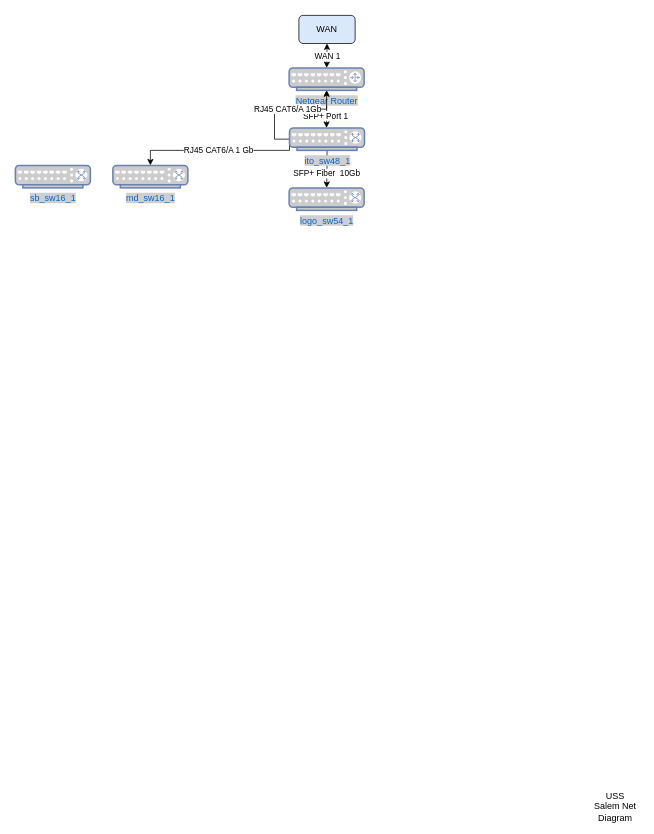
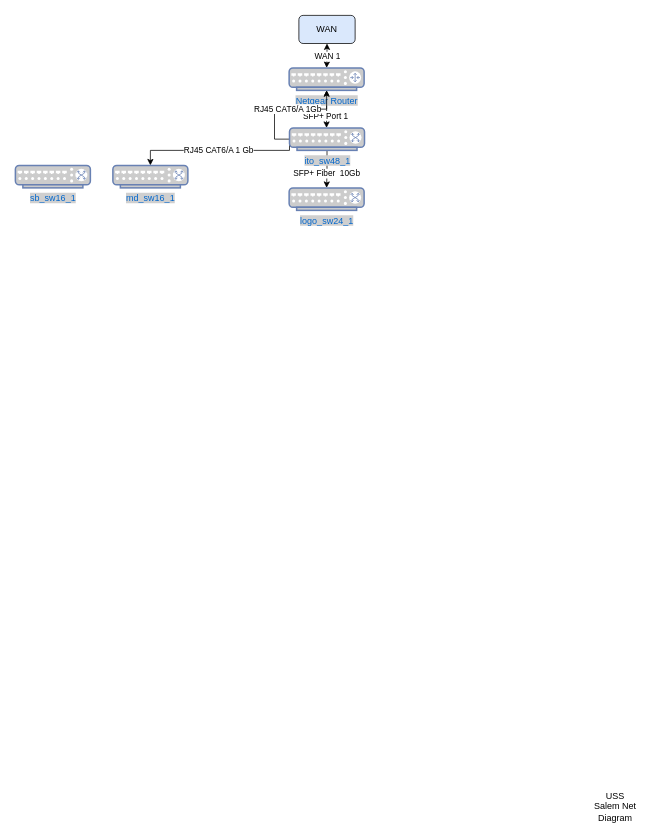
  <mxCell id="0" />
  <mxCell id="1" parent="0" />
  <mxCell id="2" value="USS Salem Net Diagram" style="text;html=1;strokeColor=none;fillColor=none;align=center;verticalAlign=middle;whiteSpace=wrap;rounded=0;" parent="1" vertex="1"><mxGeometry x="790" y="1060" width="60" height="30" as="geometry" /></mxCell>
  <mxCell id="3" value="SFP+ Port 1&amp;nbsp;" style="edgeStyle=orthogonalEdgeStyle;rounded=0;orthogonalLoop=1;jettySize=auto;html=1;exitX=0.5;exitY=1;exitDx=0;exitDy=0;exitPerimeter=0;entryX=0.461;entryY=0;entryDx=0;entryDy=0;entryPerimeter=0;startArrow=classic;startFill=1;endArrow=classic;endFill=1;" parent="1" source="4" edge="1"><mxGeometry x="0.335" relative="1" as="geometry"><mxPoint x="434.873" y="170" as="targetPoint" /><mxPoint as="offset" /></mxGeometry></mxCell>
  <mxCell id="4" value="Netgear Router" style="fontColor=#0066CC;verticalAlign=top;verticalLabelPosition=bottom;labelPosition=center;align=center;html=1;outlineConnect=0;fillColor=#CCCCCC;strokeColor=#6881B3;gradientColor=none;gradientDirection=north;strokeWidth=2;shape=mxgraph.networks.router;labelBackgroundColor=#CFCFCF;" parent="1" vertex="1"><mxGeometry x="385" y="90" width="100" height="30" as="geometry" /></mxCell>
  <mxCell id="5" value="WAN 1" style="edgeStyle=orthogonalEdgeStyle;rounded=0;orthogonalLoop=1;jettySize=auto;html=1;exitX=0.5;exitY=1;exitDx=0;exitDy=0;startArrow=classic;startFill=1;endArrow=classic;endFill=1;" parent="1" source="6" target="4" edge="1"><mxGeometry relative="1" as="geometry" /></mxCell>
  <mxCell id="6" value="WAN" style="rounded=1;whiteSpace=wrap;html=1;fillColor=#dae8fc;" parent="1" vertex="1"><mxGeometry x="398" y="20" width="75" height="37.5" as="geometry" /></mxCell>
  <mxCell id="7" value="RJ45 CAT6/A 1Gb" style="edgeStyle=orthogonalEdgeStyle;rounded=0;orthogonalLoop=1;jettySize=auto;html=1;exitX=0;exitY=0.5;exitDx=0;exitDy=0;exitPerimeter=0;" edge="1" parent="1" source="10" target="4"><mxGeometry relative="1" as="geometry" /></mxCell>
  <mxCell id="8" value="RJ45 CAT6/A 1 Gb" style="edgeStyle=orthogonalEdgeStyle;rounded=0;orthogonalLoop=1;jettySize=auto;html=1;exitX=0;exitY=0.5;exitDx=0;exitDy=0;exitPerimeter=0;" edge="1" parent="1" source="10" target="12"><mxGeometry relative="1" as="geometry"><mxPoint x="380" y="180" as="sourcePoint" /><Array as="points"><mxPoint x="386" y="200" /><mxPoint x="200" y="200" /></Array></mxGeometry></mxCell>
  <mxCell id="9" value="SFP+ Fiber&amp;nbsp; 10Gb" style="edgeStyle=orthogonalEdgeStyle;rounded=0;orthogonalLoop=1;jettySize=auto;html=1;" edge="1" parent="1" source="10" target="13"><mxGeometry x="0.208" relative="1" as="geometry"><mxPoint as="offset" /></mxGeometry></mxCell>
  <mxCell id="10" value="ito_sw48_1" style="fontColor=#0066CC;verticalAlign=top;verticalLabelPosition=bottom;labelPosition=center;align=center;html=1;outlineConnect=0;fillColor=#CCCCCC;strokeColor=#6881B3;gradientColor=none;gradientDirection=north;strokeWidth=2;shape=mxgraph.networks.switch;labelBackgroundColor=#CFCFCF;labelBorderColor=none;" parent="1" vertex="1"><mxGeometry x="385.5" y="170" width="100" height="30" as="geometry" /></mxCell>
  <mxCell id="11" value="sb_sw16_1" style="fontColor=#0066CC;verticalAlign=top;verticalLabelPosition=bottom;labelPosition=center;align=center;html=1;outlineConnect=0;fillColor=#CCCCCC;strokeColor=#6881B3;gradientColor=none;gradientDirection=north;strokeWidth=2;shape=mxgraph.networks.switch;labelBackgroundColor=#CFCFCF;labelBorderColor=none;" parent="1" vertex="1"><mxGeometry x="20" y="220" width="100" height="30" as="geometry" /></mxCell>
  <mxCell id="12" value="md_sw16_1" style="fontColor=#0066CC;verticalAlign=top;verticalLabelPosition=bottom;labelPosition=center;align=center;html=1;outlineConnect=0;fillColor=#CCCCCC;strokeColor=#6881B3;gradientColor=none;gradientDirection=north;strokeWidth=2;shape=mxgraph.networks.switch;labelBackgroundColor=#CFCFCF;labelBorderColor=none;" vertex="1" parent="1"><mxGeometry x="150" y="220" width="100" height="30" as="geometry" /></mxCell>
- <mxCell id="13" value="logo_sw54_1" style="fontColor=#0066CC;verticalAlign=top;verticalLabelPosition=bottom;labelPosition=center;align=center;html=1;outlineConnect=0;fillColor=#CCCCCC;strokeColor=#6881B3;gradientColor=none;gradientDirection=north;strokeWidth=2;shape=mxgraph.networks.switch;labelBackgroundColor=#CFCFCF;labelBorderColor=none;" vertex="1" parent="1"><mxGeometry x="385" y="250" width="100" height="30" as="geometry" /></mxCell>
+ <mxCell id="13" value="logo_sw24_1" style="fontColor=#0066CC;verticalAlign=top;verticalLabelPosition=bottom;labelPosition=center;align=center;html=1;outlineConnect=0;fillColor=#CCCCCC;strokeColor=#6881B3;gradientColor=none;gradientDirection=north;strokeWidth=2;shape=mxgraph.networks.switch;labelBackgroundColor=#CFCFCF;labelBorderColor=none;" vertex="1" parent="1"><mxGeometry x="385" y="250" width="100" height="30" as="geometry" /></mxCell>
